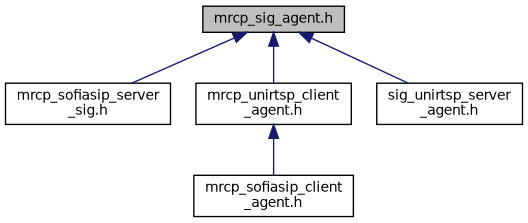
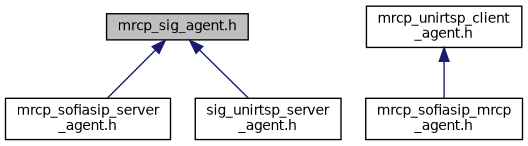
  digraph {
    node [color=black fillcolor=white fontname=Helvetica fontsize=10 shape=record style=filled]
    edge [color=midnightblue dir=back fontname=Helvetica fontsize=10 labelfontname=Helvetica labelfontsize=10 style=solid]
    n1 [fillcolor=grey75 fontcolor=black height=0.2 label="mrcp_sig_agent.h" width=0.4]
-   n2 [height=0.2 label="mrcp_sofiasip_server\l_sig.h" width=0.4]
+   n2 [height=0.2 label="mrcp_sofiasip_server\l_agent.h" width=0.4]
    n3 [height=0.2 label="mrcp_unirtsp_client\l_agent.h" width=0.4]
    n4 [height=0.2 label="sig_unirtsp_server\l_agent.h" width=0.4]
-   n5 [height=0.2 label="mrcp_sofiasip_client\l_agent.h" width=0.4]
+   n5 [height=0.2 label="mrcp_sofiasip_mrcp\l_agent.h" width=0.4]
    n1 -> n2
-   n1 -> n3
    n1 -> n4
    n3 -> n5
  }
